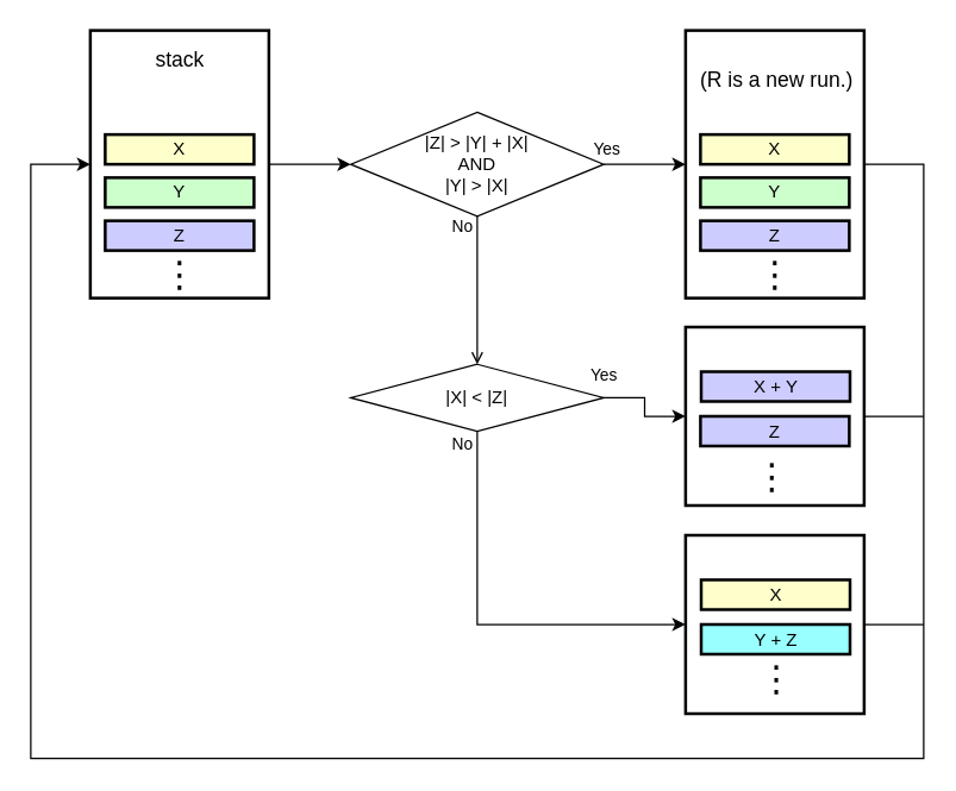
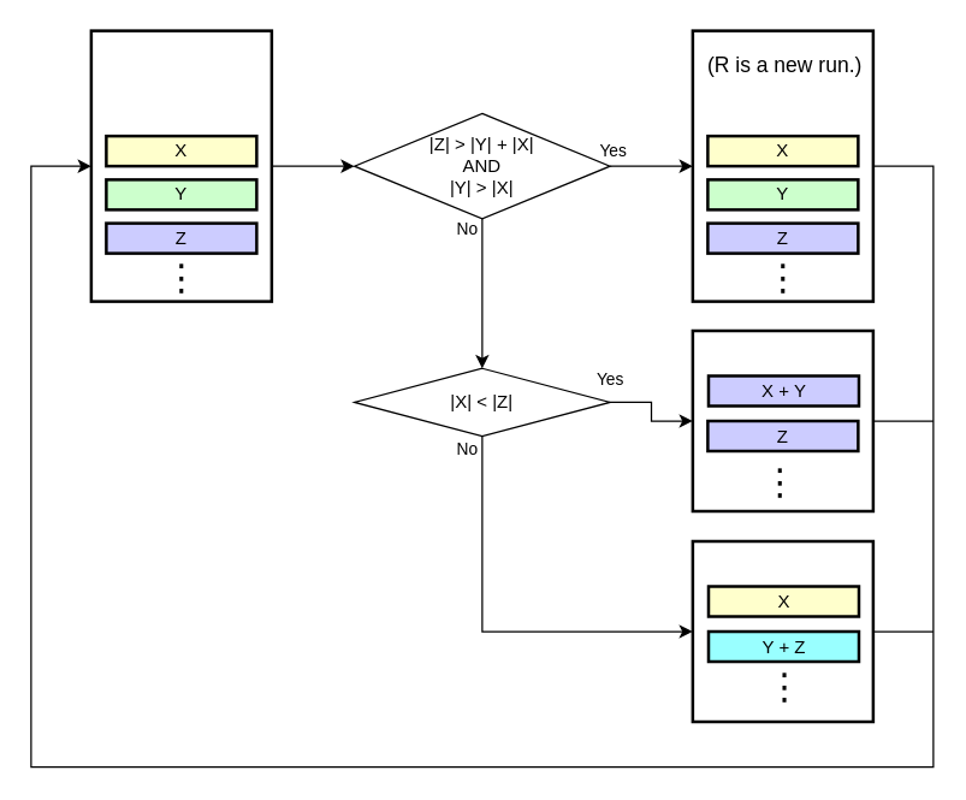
  <mxCell id="0" />
  <mxCell id="1" parent="0" />
  <mxCell id="2" value="&lt;h1 class=&quot;navigable-headline&quot; id=&quot;gen-h1-1-00000001&quot; style=&quot;margin: 0px 0px 1em ; padding: 0.9em 0px 0px ; border: 0px ; outline: 0px ; vertical-align: baseline ; background-position: 0px 0px ; font-weight: 300 ; line-height: 1.2 ; font-family: &amp;#34;source sans pro&amp;#34; , &amp;#34;roboto&amp;#34; , &amp;#34;san francisco&amp;#34; , &amp;#34;segoe ui&amp;#34; , sans-serif&quot;&gt;&lt;span class=&quot;code char&quot; style=&quot;background-position: 0px 0px ; margin: 0px ; padding: 0px ; border: 0px ; outline: 0px ; vertical-align: baseline ; min-width: 24px ; display: inline-block&quot;&gt;&lt;font color=&quot;#000000&quot; style=&quot;font-size: 24px&quot;&gt;⋮&lt;/font&gt;&lt;/span&gt;&lt;/h1&gt;" style="text;html=1;align=center;verticalAlign=middle;resizable=0;points=[];autosize=1;strokeColor=none;fontSize=17;" parent="1" vertex="1"><mxGeometry x="503" y="128" width="34" height="109" as="geometry" /></mxCell>
  <mxCell id="3" style="edgeStyle=orthogonalEdgeStyle;rounded=0;orthogonalLoop=1;jettySize=auto;html=1;exitX=1;exitY=0.5;exitDx=0;exitDy=0;entryX=0;entryY=0.5;entryDx=0;entryDy=0;labelBackgroundColor=none;fontColor=#000000;strokeColor=#000000;" parent="1" source="4" target="13" edge="1"><mxGeometry relative="1" as="geometry"><Array as="points"><mxPoint x="620" y="110.5" /><mxPoint x="620" y="509.5" /><mxPoint x="20" y="509.5" /><mxPoint x="20" y="110.5" /></Array></mxGeometry></mxCell>
  <mxCell id="4" value="" style="rounded=0;whiteSpace=wrap;html=1;strokeWidth=2;fillColor=none;strokeColor=#000000;" parent="1" vertex="1"><mxGeometry x="460" y="20" width="120" height="180" as="geometry" /></mxCell>
  <mxCell id="5" value="&lt;font color=&quot;#000000&quot;&gt;Y&lt;/font&gt;" style="rounded=0;whiteSpace=wrap;html=1;strokeColor=#000000;strokeWidth=2;fillColor=#CCFFCC;" parent="1" vertex="1"><mxGeometry x="470" y="119" width="100" height="20" as="geometry" /></mxCell>
  <mxCell id="6" value="&lt;font color=&quot;#000000&quot;&gt;X&lt;/font&gt;" style="rounded=0;whiteSpace=wrap;html=1;strokeColor=#000000;strokeWidth=2;fillColor=#FFFFCC;" parent="1" vertex="1"><mxGeometry x="470" y="90" width="100" height="20" as="geometry" /></mxCell>
  <mxCell id="7" value="&lt;h1 class=&quot;navigable-headline&quot; id=&quot;gen-h1-1-00000001&quot; style=&quot;margin: 0px 0px 1em ; padding: 0.9em 0px 0px ; border: 0px ; outline: 0px ; vertical-align: baseline ; background-position: 0px 0px ; font-weight: 300 ; line-height: 1.2 ; font-family: &amp;#34;source sans pro&amp;#34; , &amp;#34;roboto&amp;#34; , &amp;#34;san francisco&amp;#34; , &amp;#34;segoe ui&amp;#34; , sans-serif&quot;&gt;&lt;span class=&quot;code char&quot; style=&quot;background-position: 0px 0px ; margin: 0px ; padding: 0px ; border: 0px ; outline: 0px ; vertical-align: baseline ; min-width: 24px ; display: inline-block&quot;&gt;&lt;font color=&quot;#000000&quot; style=&quot;font-size: 24px&quot;&gt;⋮&lt;/font&gt;&lt;/span&gt;&lt;/h1&gt;" style="text;html=1;align=center;verticalAlign=middle;resizable=0;points=[];autosize=1;strokeColor=none;fontSize=17;" parent="1" vertex="1"><mxGeometry x="501" y="264.5" width="34" height="109" as="geometry" /></mxCell>
  <mxCell id="8" style="edgeStyle=orthogonalEdgeStyle;rounded=0;orthogonalLoop=1;jettySize=auto;html=1;exitX=1;exitY=0.5;exitDx=0;exitDy=0;labelBackgroundColor=none;fontColor=#000000;strokeColor=#000000;endArrow=none;endFill=0;" parent="1" source="9" edge="1"><mxGeometry relative="1" as="geometry"><mxPoint x="620" y="279.5" as="targetPoint" /></mxGeometry></mxCell>
  <mxCell id="9" value="" style="rounded=0;whiteSpace=wrap;html=1;strokeWidth=2;fillColor=none;strokeColor=#000000;" parent="1" vertex="1"><mxGeometry x="460" y="219.5" width="120" height="120" as="geometry" /></mxCell>
  <mxCell id="10" value="&lt;font color=&quot;#000000&quot;&gt;X + Y&lt;/font&gt;" style="rounded=0;whiteSpace=wrap;html=1;strokeColor=#000000;strokeWidth=2;fillColor=#ccccff;" parent="1" vertex="1"><mxGeometry x="470.5" y="249.5" width="100" height="20" as="geometry" /></mxCell>
  <mxCell id="11" value="&lt;h1 class=&quot;navigable-headline&quot; id=&quot;gen-h1-1-00000001&quot; style=&quot;margin: 0px 0px 1em ; padding: 0.9em 0px 0px ; border: 0px ; outline: 0px ; vertical-align: baseline ; background-position: 0px 0px ; font-weight: 300 ; line-height: 1.2 ; font-family: &amp;#34;source sans pro&amp;#34; , &amp;#34;roboto&amp;#34; , &amp;#34;san francisco&amp;#34; , &amp;#34;segoe ui&amp;#34; , sans-serif&quot;&gt;&lt;span class=&quot;code char&quot; style=&quot;background-position: 0px 0px ; margin: 0px ; padding: 0px ; border: 0px ; outline: 0px ; vertical-align: baseline ; min-width: 24px ; display: inline-block&quot;&gt;&lt;font color=&quot;#000000&quot; style=&quot;font-size: 24px&quot;&gt;⋮&lt;/font&gt;&lt;/span&gt;&lt;/h1&gt;" style="text;html=1;align=center;verticalAlign=middle;resizable=0;points=[];autosize=1;strokeColor=none;fontSize=17;" parent="1" vertex="1"><mxGeometry x="103" y="128" width="34" height="109" as="geometry" /></mxCell>
  <mxCell id="12" style="edgeStyle=orthogonalEdgeStyle;rounded=0;orthogonalLoop=1;jettySize=auto;html=1;exitX=1;exitY=0.5;exitDx=0;exitDy=0;labelBackgroundColor=#000000;strokeColor=#000000;" parent="1" source="13" target="24" edge="1"><mxGeometry relative="1" as="geometry" /></mxCell>
  <mxCell id="13" value="" style="rounded=0;whiteSpace=wrap;html=1;strokeWidth=2;fillColor=none;strokeColor=#000000;" parent="1" vertex="1"><mxGeometry x="60" y="20" width="120" height="180" as="geometry" /></mxCell>
- <mxCell id="14" value="&lt;span style=&quot;font-family: &amp;quot;apple sd gothic neo&amp;quot;, arial, sans-serif; font-size: 14px; text-align: left;&quot;&gt;stack&lt;/span&gt;" style="text;html=1;align=center;verticalAlign=middle;resizable=0;points=[];autosize=1;strokeColor=none;fontSize=14;labelBackgroundColor=none;fontColor=#000000;" parent="1" vertex="1"><mxGeometry x="95" y="29.5" width="50" height="20" as="geometry" /></mxCell>
  <mxCell id="15" value="&lt;font color=&quot;#000000&quot;&gt;Z&lt;/font&gt;" style="rounded=0;whiteSpace=wrap;html=1;strokeColor=#000000;strokeWidth=2;fillColor=#CCCCFF;" parent="1" vertex="1"><mxGeometry x="70" y="148" width="100" height="20" as="geometry" /></mxCell>
  <mxCell id="16" value="&lt;font color=&quot;#000000&quot;&gt;Y&lt;/font&gt;" style="rounded=0;whiteSpace=wrap;html=1;strokeColor=#000000;strokeWidth=2;fillColor=#CCFFCC;" parent="1" vertex="1"><mxGeometry x="70" y="119" width="100" height="20" as="geometry" /></mxCell>
  <mxCell id="17" value="&lt;font color=&quot;#000000&quot;&gt;X&lt;/font&gt;" style="rounded=0;whiteSpace=wrap;html=1;strokeColor=#000000;strokeWidth=2;fillColor=#FFFFCC;" parent="1" vertex="1"><mxGeometry x="70" y="90" width="100" height="20" as="geometry" /></mxCell>
  <mxCell id="18" style="edgeStyle=orthogonalEdgeStyle;rounded=0;orthogonalLoop=1;jettySize=auto;html=1;exitX=1;exitY=0.5;exitDx=0;exitDy=0;labelBackgroundColor=none;fontColor=#000000;strokeColor=#000000;endArrow=none;endFill=0;" parent="1" source="19" edge="1"><mxGeometry relative="1" as="geometry"><mxPoint x="620" y="419.5" as="targetPoint" /><Array as="points"><mxPoint x="620" y="419.5" /></Array></mxGeometry></mxCell>
  <mxCell id="19" value="" style="rounded=0;whiteSpace=wrap;html=1;strokeWidth=2;fillColor=none;strokeColor=#000000;" parent="1" vertex="1"><mxGeometry x="460" y="359.5" width="120" height="120" as="geometry" /></mxCell>
  <mxCell id="20" value="&lt;font color=&quot;#000000&quot;&gt;Y + Z&lt;/font&gt;" style="rounded=0;whiteSpace=wrap;html=1;strokeColor=#000000;strokeWidth=2;fillColor=#99FFFF;" parent="1" vertex="1"><mxGeometry x="470.5" y="419.5" width="100" height="20" as="geometry" /></mxCell>
  <mxCell id="21" value="&lt;h1 class=&quot;navigable-headline&quot; id=&quot;gen-h1-1-00000001&quot; style=&quot;margin: 0px 0px 1em ; padding: 0.9em 0px 0px ; border: 0px ; outline: 0px ; vertical-align: baseline ; background-position: 0px 0px ; font-weight: 300 ; line-height: 1.2 ; font-family: &amp;#34;source sans pro&amp;#34; , &amp;#34;roboto&amp;#34; , &amp;#34;san francisco&amp;#34; , &amp;#34;segoe ui&amp;#34; , sans-serif&quot;&gt;&lt;span class=&quot;code char&quot; style=&quot;background-position: 0px 0px ; margin: 0px ; padding: 0px ; border: 0px ; outline: 0px ; vertical-align: baseline ; min-width: 24px ; display: inline-block&quot;&gt;&lt;font color=&quot;#000000&quot; style=&quot;font-size: 24px&quot;&gt;⋮&lt;/font&gt;&lt;/span&gt;&lt;/h1&gt;" style="text;html=1;align=center;verticalAlign=middle;resizable=0;points=[];autosize=1;strokeColor=none;fontSize=17;" parent="1" vertex="1"><mxGeometry x="503.5" y="400.5" width="34" height="109" as="geometry" /></mxCell>
  <mxCell id="22" value="Yes" style="edgeStyle=orthogonalEdgeStyle;rounded=0;orthogonalLoop=1;jettySize=auto;html=1;entryX=0;entryY=0.5;entryDx=0;entryDy=0;labelBackgroundColor=none;strokeColor=#000000;fontColor=#000000;" parent="1" source="24" target="4" edge="1"><mxGeometry x="-0.933" y="10" relative="1" as="geometry"><mxPoint as="offset" /></mxGeometry></mxCell>
- <mxCell id="23" value="No" style="edgeStyle=orthogonalEdgeStyle;rounded=0;orthogonalLoop=1;jettySize=auto;html=1;exitX=0.5;exitY=1;exitDx=0;exitDy=0;labelBackgroundColor=none;fontColor=#000000;strokeColor=#000000;entryX=0.5;entryY=0;entryDx=0;entryDy=0;endArrow=open;" parent="1" source="24" target="27" edge="1"><mxGeometry x="-0.867" y="-10" relative="1" as="geometry"><mxPoint x="360.333" y="299.5" as="targetPoint" /><mxPoint as="offset" /></mxGeometry></mxCell>
+ <mxCell id="23" value="No" style="edgeStyle=orthogonalEdgeStyle;rounded=0;orthogonalLoop=1;jettySize=auto;html=1;exitX=0.5;exitY=1;exitDx=0;exitDy=0;labelBackgroundColor=none;fontColor=#000000;strokeColor=#000000;entryX=0.5;entryY=0;entryDx=0;entryDy=0;" parent="1" source="24" target="27" edge="1"><mxGeometry x="-0.867" y="-10" relative="1" as="geometry"><mxPoint x="360.333" y="299.5" as="targetPoint" /><mxPoint as="offset" /></mxGeometry></mxCell>
  <mxCell id="24" value="&lt;font color=&quot;#000000&quot;&gt;|Z| &amp;gt; |Y| + |X|&lt;br&gt;AND&lt;br&gt;|Y| &amp;gt; |X|&lt;br&gt;&lt;/font&gt;" style="rhombus;whiteSpace=wrap;html=1;labelBackgroundColor=none;fillColor=none;strokeColor=#000000;" parent="1" vertex="1"><mxGeometry x="235" y="75" width="170" height="70" as="geometry" /></mxCell>
  <mxCell id="25" value="Yes" style="edgeStyle=orthogonalEdgeStyle;rounded=0;orthogonalLoop=1;jettySize=auto;html=1;exitX=1;exitY=0.5;exitDx=0;exitDy=0;entryX=0;entryY=0.5;entryDx=0;entryDy=0;labelBackgroundColor=none;fontColor=#000000;strokeColor=#000000;" parent="1" source="27" target="9" edge="1"><mxGeometry x="-1" y="15" relative="1" as="geometry"><mxPoint as="offset" /></mxGeometry></mxCell>
  <mxCell id="26" value="No" style="edgeStyle=orthogonalEdgeStyle;rounded=0;orthogonalLoop=1;jettySize=auto;html=1;exitX=0.5;exitY=1;exitDx=0;exitDy=0;entryX=0;entryY=0.5;entryDx=0;entryDy=0;labelBackgroundColor=none;fontColor=#000000;strokeColor=#000000;" parent="1" source="27" target="19" edge="1"><mxGeometry x="-0.943" y="-10" relative="1" as="geometry"><mxPoint as="offset" /></mxGeometry></mxCell>
  <mxCell id="27" value="&lt;font color=&quot;#000000&quot;&gt;|X| &amp;lt; |Z|&lt;br&gt;&lt;/font&gt;" style="rhombus;whiteSpace=wrap;html=1;labelBackgroundColor=none;fillColor=none;strokeColor=#000000;" parent="1" vertex="1"><mxGeometry x="235" y="244.5" width="170" height="45" as="geometry" /></mxCell>
  <mxCell id="28" value="&lt;font color=&quot;#000000&quot;&gt;Z&lt;/font&gt;" style="rounded=0;whiteSpace=wrap;html=1;strokeColor=#000000;strokeWidth=2;fillColor=#CCCCFF;" parent="1" vertex="1"><mxGeometry x="470" y="148" width="100" height="20" as="geometry" /></mxCell>
  <mxCell id="29" value="&lt;font color=&quot;#000000&quot;&gt;Z&lt;/font&gt;" style="rounded=0;whiteSpace=wrap;html=1;strokeColor=#000000;strokeWidth=2;fillColor=#CCCCFF;" parent="1" vertex="1"><mxGeometry x="470" y="279.5" width="100" height="20" as="geometry" /></mxCell>
  <mxCell id="30" value="&lt;font color=&quot;#000000&quot;&gt;X&lt;/font&gt;" style="rounded=0;whiteSpace=wrap;html=1;strokeColor=#000000;strokeWidth=2;fillColor=#FFFFCC;" parent="1" vertex="1"><mxGeometry x="470.5" y="389.5" width="100" height="20" as="geometry" /></mxCell>
- <mxCell id="31" value="&lt;span style=&quot;font-family: &amp;#34;apple sd gothic neo&amp;#34; , &amp;#34;arial&amp;#34; , sans-serif ; font-size: 14px ; text-align: left&quot;&gt;(R is a new run.)&lt;/span&gt;" style="text;html=1;align=center;verticalAlign=middle;resizable=0;points=[];autosize=1;strokeColor=none;fontSize=14;labelBackgroundColor=none;fontColor=#000000;" parent="1" vertex="1"><mxGeometry x="468" y="42.5" width="105" height="21" as="geometry" /></mxCell>
+ <mxCell id="31" value="&lt;span style=&quot;font-family: &amp;#34;apple sd gothic neo&amp;#34; , &amp;#34;arial&amp;#34; , sans-serif ; font-size: 14px ; text-align: left&quot;&gt;(R is a new run.)&lt;/span&gt;" style="text;html=1;align=center;verticalAlign=middle;resizable=0;points=[];autosize=1;strokeColor=none;fontSize=14;labelBackgroundColor=none;fontColor=#000000;" parent="1" vertex="1"><mxGeometry x="468" y="32.5" width="105" height="21" as="geometry" /></mxCell>
